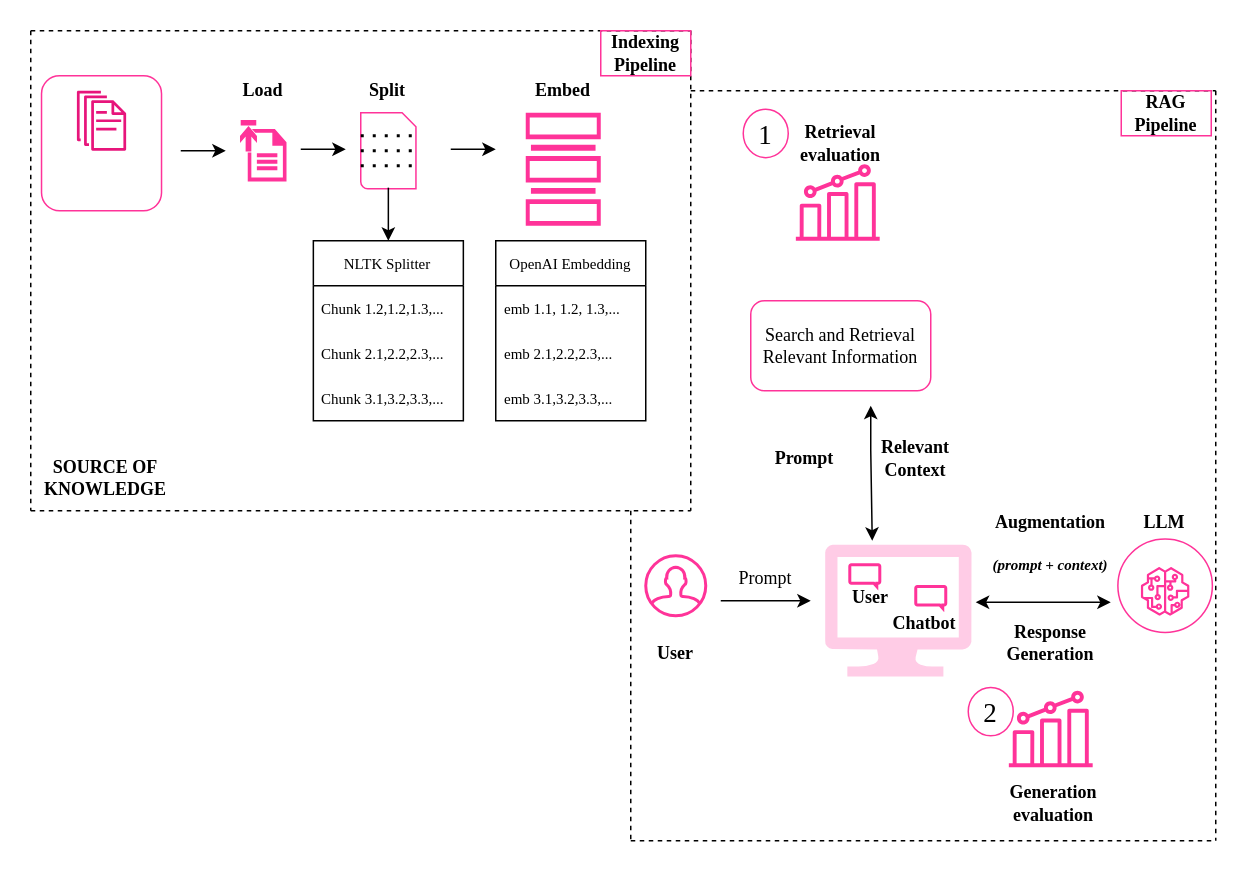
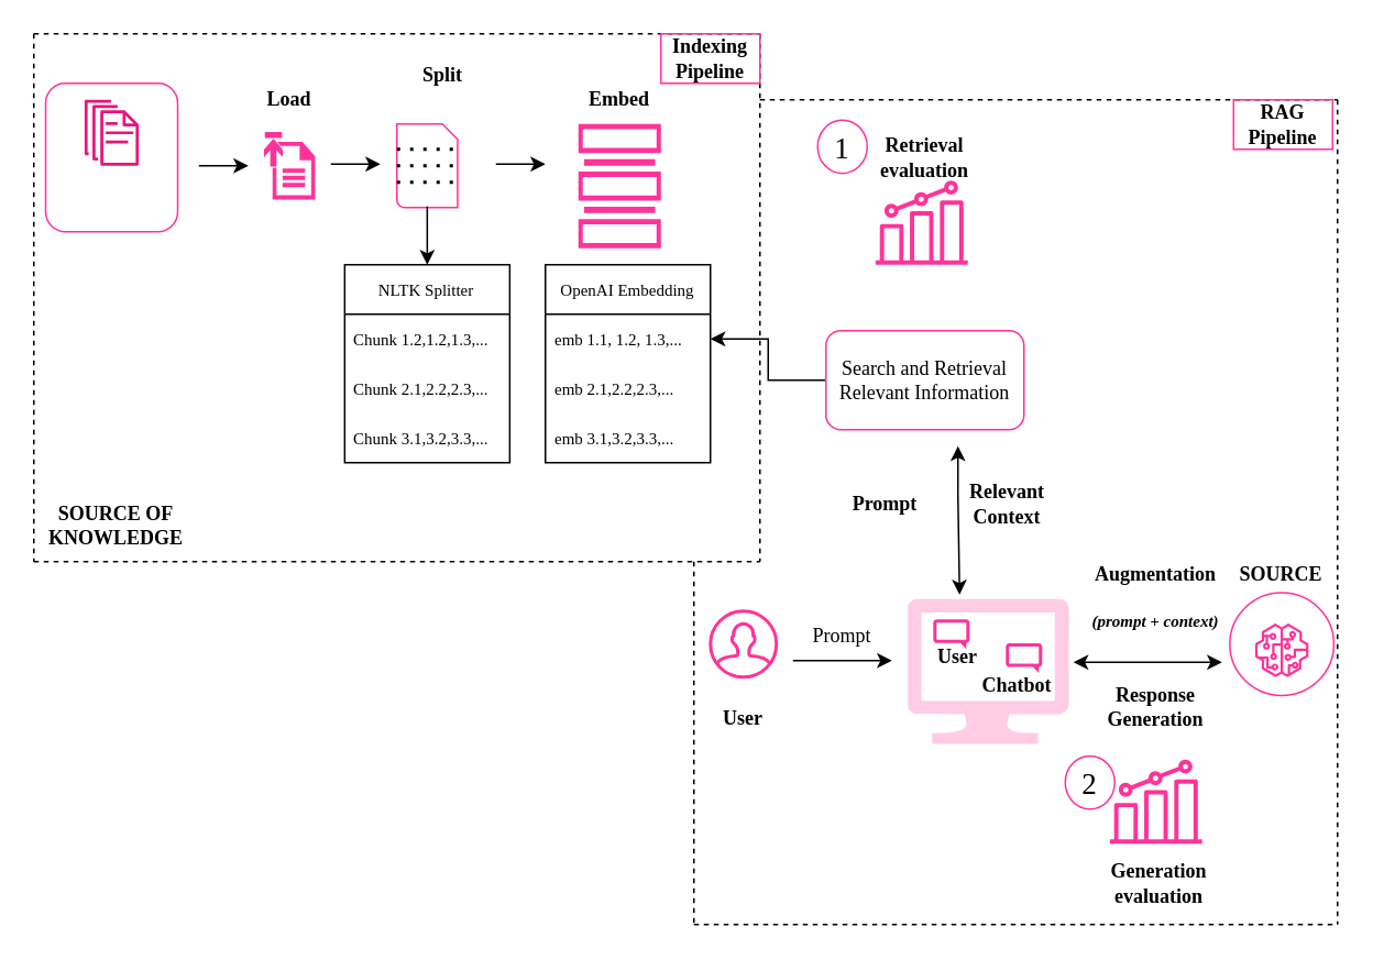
  <mxCell id="0" />
  <mxCell id="1" parent="0" />
  <mxCell id="2" value="" style="endArrow=none;dashed=1;html=1;rounded=0;" edge="1" parent="1"><mxGeometry width="50" height="50" relative="1" as="geometry"><mxPoint x="20" y="20" as="sourcePoint" /><mxPoint x="460" y="20" as="targetPoint" /></mxGeometry></mxCell>
  <mxCell id="3" value="" style="endArrow=none;dashed=1;html=1;rounded=0;" edge="1" parent="1"><mxGeometry width="50" height="50" relative="1" as="geometry"><mxPoint x="20" y="20" as="sourcePoint" /><mxPoint x="20" y="340" as="targetPoint" /></mxGeometry></mxCell>
  <mxCell id="4" value="" style="endArrow=none;dashed=1;html=1;rounded=0;" edge="1" parent="1"><mxGeometry width="50" height="50" relative="1" as="geometry"><mxPoint x="20" y="340" as="sourcePoint" /><mxPoint x="460" y="340" as="targetPoint" /></mxGeometry></mxCell>
  <mxCell id="5" value="" style="endArrow=none;dashed=1;html=1;rounded=0;" edge="1" parent="1"><mxGeometry width="50" height="50" relative="1" as="geometry"><mxPoint x="460" y="20" as="sourcePoint" /><mxPoint x="460" y="340" as="targetPoint" /><Array as="points"><mxPoint x="460" y="190" /></Array></mxGeometry></mxCell>
  <mxCell id="6" value="" style="sketch=0;outlineConnect=0;fontColor=#232F3E;gradientColor=none;fillColor=#E7157B;strokeColor=none;dashed=0;verticalLabelPosition=bottom;verticalAlign=top;align=center;html=1;fontSize=12;fontStyle=0;aspect=fixed;pointerEvents=1;shape=mxgraph.aws4.documents;" vertex="1" parent="1"><mxGeometry x="50.77" y="60" width="32.82" height="40" as="geometry" /></mxCell>
  <mxCell id="7" value="" style="rounded=1;whiteSpace=wrap;html=1;strokeColor=#FF3399;fillColor=none;" vertex="1" parent="1"><mxGeometry x="27.18" y="50" width="80" height="90" as="geometry" /></mxCell>
  <mxCell id="8" value="&lt;font face=&quot;Times New Roman&quot;&gt;&lt;b&gt;Indexing Pipeline&lt;/b&gt;&lt;/font&gt;" style="text;html=1;strokeColor=#FF3399;fillColor=none;align=center;verticalAlign=middle;whiteSpace=wrap;rounded=0;shadow=0;" vertex="1" parent="1"><mxGeometry x="400" y="20" width="60" height="30" as="geometry" /></mxCell>
  <mxCell id="9" value="" style="endArrow=classic;html=1;rounded=0;" edge="1" parent="1"><mxGeometry width="50" height="50" relative="1" as="geometry"><mxPoint x="120" y="100" as="sourcePoint" /><mxPoint x="150" y="100" as="targetPoint" /></mxGeometry></mxCell>
  <mxCell id="10" value="" style="sketch=0;pointerEvents=1;shadow=0;dashed=0;html=1;strokeColor=#FF3399;fillColor=#FF3399;labelPosition=center;verticalLabelPosition=bottom;verticalAlign=top;outlineConnect=0;align=center;shape=mxgraph.office.concepts.upload;" vertex="1" parent="1"><mxGeometry x="160" y="80" width="30" height="40" as="geometry" /></mxCell>
  <mxCell id="11" value="&lt;font face=&quot;Monserrat&quot;&gt;&lt;b&gt;Load&lt;/b&gt;&lt;br&gt;&lt;/font&gt;" style="text;html=1;strokeColor=none;fillColor=none;align=center;verticalAlign=middle;whiteSpace=wrap;rounded=0;" vertex="1" parent="1"><mxGeometry x="145" y="44.6" width="60" height="30" as="geometry" /></mxCell>
  <mxCell id="12" value="" style="endArrow=classic;html=1;rounded=0;" edge="1" parent="1"><mxGeometry width="50" height="50" relative="1" as="geometry"><mxPoint x="200" y="99" as="sourcePoint" /><mxPoint x="230" y="99" as="targetPoint" /><Array as="points"><mxPoint x="230" y="99" /></Array></mxGeometry></mxCell>
  <mxCell id="13" value="" style="shadow=0;dashed=0;html=1;strokeColor=#FF3399;fillColor=none;labelPosition=center;verticalLabelPosition=bottom;verticalAlign=top;align=center;outlineConnect=0;shape=mxgraph.veeam.2d.file;" vertex="1" parent="1"><mxGeometry x="240" y="74.6" width="36.8" height="50.8" as="geometry" /></mxCell>
  <mxCell id="14" value="" style="endArrow=none;dashed=1;html=1;dashPattern=1 3;strokeWidth=2;rounded=0;entryX=1.087;entryY=0.5;entryDx=0;entryDy=0;entryPerimeter=0;" edge="1" parent="1"><mxGeometry width="50" height="50" relative="1" as="geometry"><mxPoint x="240" y="100" as="sourcePoint" /><mxPoint x="280" y="100" as="targetPoint" /><Array as="points"><mxPoint x="260" y="100" /></Array></mxGeometry></mxCell>
  <mxCell id="15" value="" style="endArrow=none;dashed=1;html=1;dashPattern=1 3;strokeWidth=2;rounded=0;entryX=1.087;entryY=0.5;entryDx=0;entryDy=0;entryPerimeter=0;" edge="1" parent="1"><mxGeometry width="50" height="50" relative="1" as="geometry"><mxPoint x="240" y="90" as="sourcePoint" /><mxPoint x="280" y="90" as="targetPoint" /></mxGeometry></mxCell>
  <mxCell id="16" value="" style="endArrow=none;dashed=1;html=1;dashPattern=1 3;strokeWidth=2;rounded=0;entryX=1.087;entryY=0.5;entryDx=0;entryDy=0;entryPerimeter=0;" edge="1" parent="1"><mxGeometry width="50" height="50" relative="1" as="geometry"><mxPoint x="240" y="110" as="sourcePoint" /><mxPoint x="280" y="110" as="targetPoint" /><Array as="points" /></mxGeometry></mxCell>
- <mxCell id="17" value="&lt;font face=&quot;Monserrat&quot;&gt;&lt;b&gt;Split&lt;/b&gt;&lt;br&gt;&lt;/font&gt;" style="text;html=1;strokeColor=none;fillColor=none;align=center;verticalAlign=middle;whiteSpace=wrap;rounded=0;" vertex="1" parent="1"><mxGeometry x="228.4" y="44.6" width="60" height="30" as="geometry" /></mxCell>
+ <mxCell id="17" value="&lt;font face=&quot;Monserrat&quot;&gt;&lt;b&gt;Split&lt;/b&gt;&lt;br&gt;&lt;/font&gt;" style="text;html=1;strokeColor=none;fillColor=none;align=center;verticalAlign=middle;whiteSpace=wrap;rounded=0;" vertex="1" parent="1"><mxGeometry x="238.4" y="29.6" width="60" height="30" as="geometry" /></mxCell>
  <mxCell id="18" value="&lt;font face=&quot;Times New Roman&quot; style=&quot;font-size: 10px;&quot;&gt;NLTK Splitter&lt;/font&gt;" style="swimlane;fontStyle=0;childLayout=stackLayout;horizontal=1;startSize=30;horizontalStack=0;resizeParent=1;resizeParentMax=0;resizeLast=0;collapsible=1;marginBottom=0;whiteSpace=wrap;html=1;" vertex="1" parent="1"><mxGeometry x="208.4" y="160" width="100" height="120" as="geometry"><mxRectangle x="250" y="210" width="110" height="30" as="alternateBounds" /></mxGeometry></mxCell>
  <mxCell id="19" value="&lt;font face=&quot;Times New Roman&quot; style=&quot;font-size: 10px;&quot;&gt;Chunk 1.2,1.2,1.3,...&lt;/font&gt;" style="text;strokeColor=none;fillColor=none;align=left;verticalAlign=middle;spacingLeft=4;spacingRight=4;overflow=hidden;points=[[0,0.5],[1,0.5]];portConstraint=eastwest;rotatable=0;whiteSpace=wrap;html=1;" vertex="1" parent="18"><mxGeometry y="30" width="100" height="30" as="geometry" /></mxCell>
  <mxCell id="20" value="&lt;font face=&quot;Times New Roman&quot; style=&quot;font-size: 10px;&quot;&gt;Chunk 2.1,2.2,2.3,...&lt;/font&gt;" style="text;strokeColor=none;fillColor=none;align=left;verticalAlign=middle;spacingLeft=4;spacingRight=4;overflow=hidden;points=[[0,0.5],[1,0.5]];portConstraint=eastwest;rotatable=0;whiteSpace=wrap;html=1;" vertex="1" parent="18"><mxGeometry y="60" width="100" height="30" as="geometry" /></mxCell>
  <mxCell id="21" value="&lt;font face=&quot;Times New Roman&quot; style=&quot;font-size: 10px;&quot;&gt;Chunk 3.1,3.2,3.3,...&lt;/font&gt;" style="text;strokeColor=none;fillColor=none;align=left;verticalAlign=middle;spacingLeft=4;spacingRight=4;overflow=hidden;points=[[0,0.5],[1,0.5]];portConstraint=eastwest;rotatable=0;whiteSpace=wrap;html=1;" vertex="1" parent="18"><mxGeometry y="90" width="100" height="30" as="geometry" /></mxCell>
  <mxCell id="22" value="" style="endArrow=classic;html=1;rounded=0;entryX=0.5;entryY=0;entryDx=0;entryDy=0;" edge="1" parent="1" target="18"><mxGeometry width="50" height="50" relative="1" as="geometry"><mxPoint x="258.4" y="124.6" as="sourcePoint" /><mxPoint x="308.4" y="74.6" as="targetPoint" /></mxGeometry></mxCell>
  <mxCell id="23" value="" style="sketch=0;pointerEvents=1;shadow=0;dashed=0;html=1;strokeColor=#FF3399;fillColor=#FF3399;labelPosition=center;verticalLabelPosition=bottom;verticalAlign=top;align=center;outlineConnect=0;shape=mxgraph.veeam2.datastore_empty;" vertex="1" parent="1"><mxGeometry x="350" y="74.6" width="50" height="75.4" as="geometry" /></mxCell>
  <mxCell id="24" value="" style="endArrow=classic;html=1;rounded=0;" edge="1" parent="1"><mxGeometry width="50" height="50" relative="1" as="geometry"><mxPoint x="300" y="99" as="sourcePoint" /><mxPoint x="330" y="99" as="targetPoint" /><Array as="points"><mxPoint x="330" y="99" /></Array></mxGeometry></mxCell>
  <mxCell id="25" value="&lt;font face=&quot;Monserrat&quot;&gt;&lt;b&gt;Embed&lt;/b&gt;&lt;br&gt;&lt;/font&gt;" style="text;html=1;strokeColor=none;fillColor=none;align=center;verticalAlign=middle;whiteSpace=wrap;rounded=0;" vertex="1" parent="1"><mxGeometry x="345" y="44.6" width="60" height="30" as="geometry" /></mxCell>
  <mxCell id="26" value="&lt;font face=&quot;Times New Roman&quot; style=&quot;font-size: 10px;&quot;&gt;OpenAI Embedding&lt;/font&gt;" style="swimlane;fontStyle=0;childLayout=stackLayout;horizontal=1;startSize=30;horizontalStack=0;resizeParent=1;resizeParentMax=0;resizeLast=0;collapsible=1;marginBottom=0;whiteSpace=wrap;html=1;" vertex="1" parent="1"><mxGeometry x="330" y="160" width="100" height="120" as="geometry"><mxRectangle x="250" y="210" width="110" height="30" as="alternateBounds" /></mxGeometry></mxCell>
  <mxCell id="27" value="&lt;font face=&quot;Times New Roman&quot; style=&quot;font-size: 10px;&quot;&gt;emb 1.1, 1.2, 1.3,...&lt;/font&gt;" style="text;strokeColor=none;fillColor=none;align=left;verticalAlign=middle;spacingLeft=4;spacingRight=4;overflow=hidden;points=[[0,0.5],[1,0.5]];portConstraint=eastwest;rotatable=0;whiteSpace=wrap;html=1;" vertex="1" parent="26"><mxGeometry y="30" width="100" height="30" as="geometry" /></mxCell>
  <mxCell id="28" value="&lt;font face=&quot;Times New Roman&quot; style=&quot;font-size: 10px;&quot;&gt;emb 2.1,2.2,2.3,...&lt;/font&gt;" style="text;strokeColor=none;fillColor=none;align=left;verticalAlign=middle;spacingLeft=4;spacingRight=4;overflow=hidden;points=[[0,0.5],[1,0.5]];portConstraint=eastwest;rotatable=0;whiteSpace=wrap;html=1;" vertex="1" parent="26"><mxGeometry y="60" width="100" height="30" as="geometry" /></mxCell>
  <mxCell id="29" value="&lt;font face=&quot;Times New Roman&quot; style=&quot;font-size: 10px;&quot;&gt;emb 3.1,3.2,3.3,...&lt;/font&gt;" style="text;strokeColor=none;fillColor=none;align=left;verticalAlign=middle;spacingLeft=4;spacingRight=4;overflow=hidden;points=[[0,0.5],[1,0.5]];portConstraint=eastwest;rotatable=0;whiteSpace=wrap;html=1;" vertex="1" parent="26"><mxGeometry y="90" width="100" height="30" as="geometry" /></mxCell>
  <mxCell id="30" value="" style="endArrow=none;dashed=1;html=1;rounded=0;" edge="1" parent="1"><mxGeometry width="50" height="50" relative="1" as="geometry"><mxPoint x="420" y="560" as="sourcePoint" /><mxPoint x="810" y="560" as="targetPoint" /></mxGeometry></mxCell>
  <mxCell id="31" value="" style="endArrow=none;dashed=1;html=1;rounded=0;" edge="1" parent="1"><mxGeometry width="50" height="50" relative="1" as="geometry"><mxPoint x="420" y="340" as="sourcePoint" /><mxPoint x="420" y="560" as="targetPoint" /></mxGeometry></mxCell>
  <mxCell id="32" value="" style="endArrow=none;dashed=1;html=1;rounded=0;" edge="1" parent="1"><mxGeometry width="50" height="50" relative="1" as="geometry"><mxPoint x="460" y="60" as="sourcePoint" /><mxPoint x="810" y="60" as="targetPoint" /></mxGeometry></mxCell>
  <mxCell id="33" value="" style="endArrow=none;dashed=1;html=1;rounded=0;" edge="1" parent="1"><mxGeometry width="50" height="50" relative="1" as="geometry"><mxPoint x="810" y="60" as="sourcePoint" /><mxPoint x="810" y="560" as="targetPoint" /><Array as="points"><mxPoint x="810" y="300" /></Array></mxGeometry></mxCell>
  <mxCell id="34" value="&lt;font face=&quot;Times New Roman&quot;&gt;&lt;b&gt;RAG Pipeline&lt;/b&gt;&lt;/font&gt;" style="text;html=1;strokeColor=#FF3399;fillColor=none;align=center;verticalAlign=middle;whiteSpace=wrap;rounded=0;shadow=0;" vertex="1" parent="1"><mxGeometry x="747" y="60" width="60" height="30" as="geometry" /></mxCell>
+ <mxCell id="35" value="" style="edgeStyle=orthogonalEdgeStyle;rounded=0;orthogonalLoop=1;jettySize=auto;html=1;" edge="1" parent="1" source="36" target="27"><mxGeometry relative="1" as="geometry" /></mxCell>
  <mxCell id="36" value="&lt;font face=&quot;Times New Roman&quot;&gt;Search and Retrieval Relevant Information&lt;/font&gt;" style="rounded=1;whiteSpace=wrap;html=1;shadow=0;strokeColor=#FF3399;" vertex="1" parent="1"><mxGeometry x="500" y="200" width="120" height="60" as="geometry" /></mxCell>
  <mxCell id="37" value="" style="sketch=0;outlineConnect=0;fontColor=#232F3E;gradientColor=none;fillColor=#FF3399;strokeColor=none;dashed=0;verticalLabelPosition=bottom;verticalAlign=top;align=center;html=1;fontSize=12;fontStyle=0;aspect=fixed;pointerEvents=1;shape=mxgraph.aws4.metrics;" vertex="1" parent="1"><mxGeometry x="530" y="109" width="56.03" height="51" as="geometry" /></mxCell>
  <mxCell id="38" value="&lt;font face=&quot;Monserrat&quot;&gt;&lt;b&gt;Retrieval evaluation&lt;/b&gt;&lt;br&gt;&lt;/font&gt;" style="text;html=1;strokeColor=none;fillColor=none;align=center;verticalAlign=middle;whiteSpace=wrap;rounded=0;" vertex="1" parent="1"><mxGeometry x="530" y="80" width="60" height="30" as="geometry" /></mxCell>
  <mxCell id="39" value="" style="html=1;verticalLabelPosition=bottom;align=center;labelBackgroundColor=#ffffff;verticalAlign=top;strokeWidth=2;strokeColor=#FF3399;shadow=0;dashed=0;shape=mxgraph.ios7.icons.user;" vertex="1" parent="1"><mxGeometry x="430" y="370" width="40" height="40" as="geometry" /></mxCell>
  <mxCell id="40" value="&lt;font face=&quot;Monserrat&quot;&gt;&lt;b&gt;User&lt;/b&gt;&lt;br&gt;&lt;/font&gt;" style="text;html=1;strokeColor=none;fillColor=none;align=center;verticalAlign=middle;whiteSpace=wrap;rounded=0;" vertex="1" parent="1"><mxGeometry x="420" y="420" width="60" height="30" as="geometry" /></mxCell>
  <mxCell id="41" value="" style="endArrow=classic;html=1;rounded=0;" edge="1" parent="1"><mxGeometry width="50" height="50" relative="1" as="geometry"><mxPoint x="480" y="400" as="sourcePoint" /><mxPoint x="540" y="400" as="targetPoint" /></mxGeometry></mxCell>
  <mxCell id="42" value="&lt;font face=&quot;Monserrat&quot;&gt;Prompt&lt;br&gt;&lt;/font&gt;" style="text;html=1;strokeColor=none;fillColor=none;align=center;verticalAlign=middle;whiteSpace=wrap;rounded=0;" vertex="1" parent="1"><mxGeometry x="480" y="370" width="60" height="30" as="geometry" /></mxCell>
  <mxCell id="43" value="" style="sketch=0;aspect=fixed;pointerEvents=1;shadow=0;dashed=0;html=1;strokeColor=#FFCCE6;labelPosition=center;verticalLabelPosition=bottom;verticalAlign=top;align=center;fillColor=#FFCCE6;shape=mxgraph.azure.computer" vertex="1" parent="1"><mxGeometry x="550" y="363" width="96.67" height="87" as="geometry" /></mxCell>
  <mxCell id="44" value="&lt;font face=&quot;Monserrat&quot;&gt;&lt;b&gt;User&lt;/b&gt;&lt;br&gt;&lt;/font&gt;" style="text;html=1;strokeColor=none;fillColor=none;align=center;verticalAlign=middle;whiteSpace=wrap;rounded=0;" vertex="1" parent="1"><mxGeometry x="550" y="382.75" width="60" height="30" as="geometry" /></mxCell>
  <mxCell id="45" value="&lt;font face=&quot;Monserrat&quot;&gt;&lt;b&gt;Chatbot&lt;/b&gt;&lt;br&gt;&lt;/font&gt;" style="text;html=1;strokeColor=none;fillColor=none;align=center;verticalAlign=middle;whiteSpace=wrap;rounded=0;" vertex="1" parent="1"><mxGeometry x="586.03" y="400" width="60" height="30" as="geometry" /></mxCell>
  <mxCell id="46" value="" style="html=1;verticalLabelPosition=bottom;align=center;labelBackgroundColor=#ffffff;verticalAlign=top;strokeWidth=2;strokeColor=#FF3399;shadow=0;dashed=0;shape=mxgraph.ios7.icons.message;fillColor=none;" vertex="1" parent="1"><mxGeometry x="610" y="390.5" width="20" height="14.5" as="geometry" /></mxCell>
  <mxCell id="47" value="" style="html=1;verticalLabelPosition=bottom;align=center;labelBackgroundColor=#ffffff;verticalAlign=top;strokeWidth=2;strokeColor=#FF3399;shadow=0;dashed=0;shape=mxgraph.ios7.icons.message;fillColor=none;" vertex="1" parent="1"><mxGeometry x="566.03" y="376" width="20" height="14.5" as="geometry" /></mxCell>
  <mxCell id="48" value="" style="endArrow=classic;startArrow=classic;html=1;rounded=0;" edge="1" parent="1"><mxGeometry width="50" height="50" relative="1" as="geometry"><mxPoint x="581" y="360" as="sourcePoint" /><mxPoint x="580" y="270" as="targetPoint" /><Array as="points"><mxPoint x="580" y="300" /></Array></mxGeometry></mxCell>
  <mxCell id="49" value="&lt;font face=&quot;Monserrat&quot;&gt;&lt;b&gt;Prompt&lt;/b&gt;&lt;br&gt;&lt;/font&gt;" style="text;html=1;strokeColor=none;fillColor=none;align=center;verticalAlign=middle;whiteSpace=wrap;rounded=0;" vertex="1" parent="1"><mxGeometry x="506.03" y="290" width="60" height="30" as="geometry" /></mxCell>
  <mxCell id="50" value="&lt;font face=&quot;Monserrat&quot;&gt;&lt;b&gt;Relevant Context&lt;/b&gt;&lt;br&gt;&lt;/font&gt;" style="text;html=1;strokeColor=none;fillColor=none;align=center;verticalAlign=middle;whiteSpace=wrap;rounded=0;" vertex="1" parent="1"><mxGeometry x="580" y="290" width="60" height="30" as="geometry" /></mxCell>
  <mxCell id="51" value="" style="sketch=0;outlineConnect=0;fontColor=#232F3E;gradientColor=none;fillColor=#FF3399;strokeColor=none;dashed=0;verticalLabelPosition=bottom;verticalAlign=top;align=center;html=1;fontSize=12;fontStyle=0;aspect=fixed;pointerEvents=1;shape=mxgraph.aws4.sagemaker_model;" vertex="1" parent="1"><mxGeometry x="760" y="377.5" width="32.5" height="32.5" as="geometry" /></mxCell>
- <mxCell id="52" value="&lt;font face=&quot;Monserrat&quot;&gt;&lt;b&gt;LLM&lt;/b&gt;&lt;br&gt;&lt;/font&gt;" style="text;html=1;strokeColor=none;fillColor=none;align=center;verticalAlign=middle;whiteSpace=wrap;rounded=0;" vertex="1" parent="1"><mxGeometry x="746.25" y="333" width="60" height="30" as="geometry" /></mxCell>
+ <mxCell id="52" value="&lt;font face=&quot;Monserrat&quot;&gt;&lt;b&gt;SOURCE&lt;/b&gt;&lt;br&gt;&lt;/font&gt;" style="text;html=1;strokeColor=none;fillColor=none;align=center;verticalAlign=middle;whiteSpace=wrap;rounded=0;" vertex="1" parent="1"><mxGeometry x="746.25" y="333" width="60" height="30" as="geometry" /></mxCell>
  <mxCell id="53" value="" style="ellipse;whiteSpace=wrap;html=1;fillColor=none;strokeColor=#FF3399;" vertex="1" parent="1"><mxGeometry x="744.75" y="358.88" width="63" height="62.25" as="geometry" /></mxCell>
  <mxCell id="54" value="" style="endArrow=classic;startArrow=classic;html=1;rounded=0;" edge="1" parent="1"><mxGeometry width="50" height="50" relative="1" as="geometry"><mxPoint x="650" y="401" as="sourcePoint" /><mxPoint x="740" y="401" as="targetPoint" /><Array as="points" /></mxGeometry></mxCell>
  <mxCell id="55" value="&lt;font face=&quot;Monserrat&quot;&gt;&lt;b&gt;Augmentation&lt;/b&gt;&lt;br&gt;&lt;/font&gt;" style="text;html=1;strokeColor=none;fillColor=none;align=center;verticalAlign=middle;whiteSpace=wrap;rounded=0;" vertex="1" parent="1"><mxGeometry x="670" y="333" width="60" height="30" as="geometry" /></mxCell>
  <mxCell id="56" value="&lt;font face=&quot;Monserrat&quot;&gt;&lt;b&gt;&lt;font style=&quot;font-size: 10px;&quot;&gt;&lt;i style=&quot;&quot;&gt;(prompt + context)&lt;/i&gt;&lt;/font&gt;&lt;/b&gt;&lt;br&gt;&lt;/font&gt;" style="text;html=1;strokeColor=none;fillColor=none;align=center;verticalAlign=middle;whiteSpace=wrap;rounded=0;" vertex="1" parent="1"><mxGeometry x="660" y="360.5" width="80" height="30" as="geometry" /></mxCell>
  <mxCell id="57" value="&lt;font face=&quot;Monserrat&quot;&gt;&lt;b&gt;SOURCE OF KNOWLEDGE&lt;/b&gt;&lt;br&gt;&lt;/font&gt;" style="text;html=1;strokeColor=none;fillColor=none;align=center;verticalAlign=middle;whiteSpace=wrap;rounded=0;" vertex="1" parent="1"><mxGeometry x="20" y="303" width="100" height="30" as="geometry" /></mxCell>
  <mxCell id="58" value="&lt;font face=&quot;Monserrat&quot;&gt;&lt;b&gt;Response Generation&lt;/b&gt;&lt;br&gt;&lt;/font&gt;" style="text;html=1;strokeColor=none;fillColor=none;align=center;verticalAlign=middle;whiteSpace=wrap;rounded=0;" vertex="1" parent="1"><mxGeometry x="670" y="412.75" width="60" height="30" as="geometry" /></mxCell>
  <mxCell id="59" value="" style="sketch=0;outlineConnect=0;fontColor=#232F3E;gradientColor=none;fillColor=#FF3399;strokeColor=none;dashed=0;verticalLabelPosition=bottom;verticalAlign=top;align=center;html=1;fontSize=12;fontStyle=0;aspect=fixed;pointerEvents=1;shape=mxgraph.aws4.metrics;" vertex="1" parent="1"><mxGeometry x="671.99" y="460" width="56.03" height="51" as="geometry" /></mxCell>
  <mxCell id="60" value="&lt;font face=&quot;Monserrat&quot;&gt;&lt;b&gt;Generation evaluation&lt;/b&gt;&lt;br&gt;&lt;/font&gt;" style="text;html=1;strokeColor=none;fillColor=none;align=center;verticalAlign=middle;whiteSpace=wrap;rounded=0;" vertex="1" parent="1"><mxGeometry x="671.99" y="520" width="60" height="30" as="geometry" /></mxCell>
  <mxCell id="61" value="&lt;font face=&quot;Monserrat&quot;&gt;&lt;font style=&quot;font-size: 18px;&quot;&gt;1&lt;/font&gt;&lt;br&gt;&lt;/font&gt;" style="text;html=1;strokeColor=none;fillColor=none;align=center;verticalAlign=middle;whiteSpace=wrap;rounded=0;" vertex="1" parent="1"><mxGeometry x="480" y="74.6" width="60" height="30" as="geometry" /></mxCell>
  <mxCell id="62" value="&lt;font face=&quot;Monserrat&quot;&gt;&lt;font style=&quot;font-size: 18px;&quot;&gt;2&lt;/font&gt;&lt;br&gt;&lt;/font&gt;" style="text;html=1;strokeColor=none;fillColor=none;align=center;verticalAlign=middle;whiteSpace=wrap;rounded=0;" vertex="1" parent="1"><mxGeometry x="630" y="460" width="60" height="30" as="geometry" /></mxCell>
  <mxCell id="63" value="" style="ellipse;whiteSpace=wrap;html=1;fillColor=none;strokeColor=#FF3399;" vertex="1" parent="1"><mxGeometry x="495" y="72.35" width="30" height="32.25" as="geometry" /></mxCell>
  <mxCell id="64" value="" style="ellipse;whiteSpace=wrap;html=1;fillColor=none;strokeColor=#FF3399;" vertex="1" parent="1"><mxGeometry x="645" y="457.75" width="30" height="32.25" as="geometry" /></mxCell>
